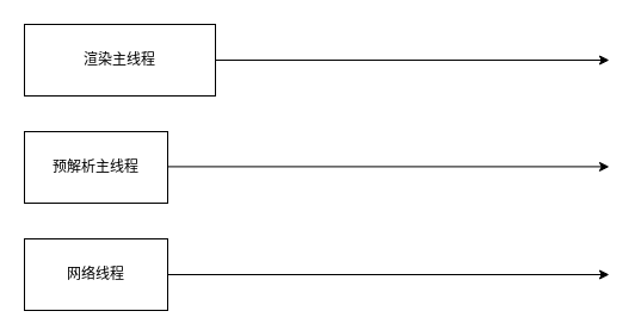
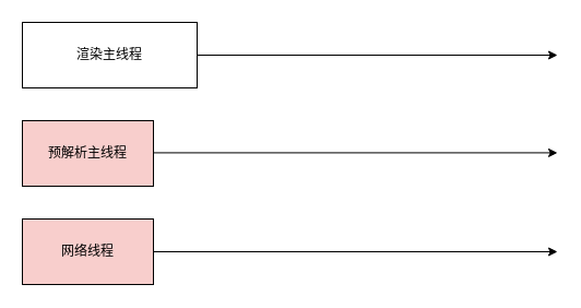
  <mxCell id="0" />
  <mxCell id="1" parent="0" />
  <mxCell id="2" value="渲染主线程" style="rounded=0;whiteSpace=wrap;html=1;" vertex="1" parent="1"><mxGeometry x="20" y="20" width="160" height="60" as="geometry" /></mxCell>
- <mxCell id="3" value="预解析主线程" style="rounded=0;whiteSpace=wrap;html=1;" vertex="1" parent="1"><mxGeometry x="20" y="110" width="120" height="60" as="geometry" /></mxCell>
- <mxCell id="4" value="网络线程" style="rounded=0;whiteSpace=wrap;html=1;" vertex="1" parent="1"><mxGeometry x="20" y="200" width="120" height="60" as="geometry" /></mxCell>
+ <mxCell id="3" value="预解析主线程" style="rounded=0;whiteSpace=wrap;html=1;fillColor=#f8cecc;" vertex="1" parent="1"><mxGeometry x="20" y="110" width="120" height="60" as="geometry" /></mxCell>
+ <mxCell id="4" value="网络线程" style="rounded=0;whiteSpace=wrap;html=1;fillColor=#f8cecc;" vertex="1" parent="1"><mxGeometry x="20" y="200" width="120" height="60" as="geometry" /></mxCell>
  <mxCell id="5" value="" style="endArrow=classic;html=1;exitX=1;exitY=0.5;exitDx=0;exitDy=0;" edge="1" parent="1" source="2"><mxGeometry width="50" height="50" relative="1" as="geometry"><mxPoint x="250" y="180" as="sourcePoint" /><mxPoint x="510" y="50" as="targetPoint" /></mxGeometry></mxCell>
  <mxCell id="6" value="" style="endArrow=classic;html=1;exitX=1;exitY=0.5;exitDx=0;exitDy=0;" edge="1" parent="1"><mxGeometry width="50" height="50" relative="1" as="geometry"><mxPoint x="140" y="139.41" as="sourcePoint" /><mxPoint x="510" y="139.41" as="targetPoint" /></mxGeometry></mxCell>
  <mxCell id="7" value="" style="endArrow=classic;html=1;exitX=1;exitY=0.5;exitDx=0;exitDy=0;" edge="1" parent="1"><mxGeometry width="50" height="50" relative="1" as="geometry"><mxPoint x="140" y="230" as="sourcePoint" /><mxPoint x="510" y="230" as="targetPoint" /></mxGeometry></mxCell>
